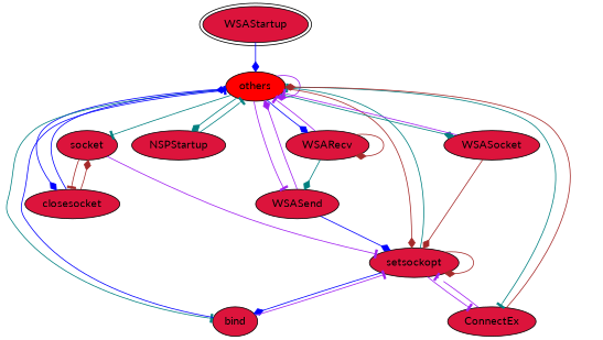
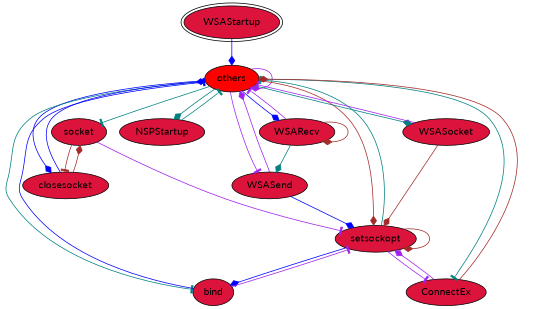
  digraph {
    fontname=Lato
    node [fillcolor=crimson fontname=Lato style=filled]
    edge [arrowhead=diamond color=purple fontname=Lato]
    n1 [label=WSAStartup peripheries=2]
    n2 [fillcolor=red label=others]
    n3 [label=socket]
    n4 [label=setsockopt]
    n5 [label=closesocket]
    n6 [label=NSPStartup]
    n7 [label=WSASocket]
    n8 [label=bind]
    n9 [label=ConnectEx]
    n10 [label=WSASend]
    n11 [label=WSARecv]
    n1 -> n2 [color=blue]
    n2 -> n2
    n2 -> n3 [arrowhead=tee color=teal]
    n2 -> n4 [color=brown]
    n2 -> n5 [color=blue]
    n2 -> n6 [color=teal]
    n2 -> n7 [color=teal]
    n2 -> n8 [arrowhead=tee color=teal]
    n2 -> n9 [arrowhead=tee color=teal]
    n2 -> n10 [arrowhead=tee]
    n2 -> n11 [color=blue]
    n3 -> n4 [arrowhead=tee]
    n3 -> n5 [arrowhead=tee color=brown]
    n4 -> n2 [arrowhead=tee color=teal]
    n4 -> n4 [color=brown]
    n4 -> n8 [color=blue]
    n4 -> n9 [arrowhead=tee]
    n5 -> n2 [color=blue]
    n5 -> n3 [color=brown]
    n6 -> n2 [arrowhead=tee color=teal]
    n7 -> n2 [arrowhead=tee]
    n7 -> n4 [color=brown]
    n8 -> n2 [arrowhead=tee color=blue]
    n8 -> n4 [arrowhead=tee]
    n9 -> n2 [color=brown]
-   n9 -> n4 [arrowhead=tee]
+   n9 -> n4
    n10 -> n2
    n10 -> n4 [color=blue]
    n11 -> n2 [arrowhead=tee]
    n11 -> n10 [color=teal]
    n11 -> n11 [color=brown]
  }
